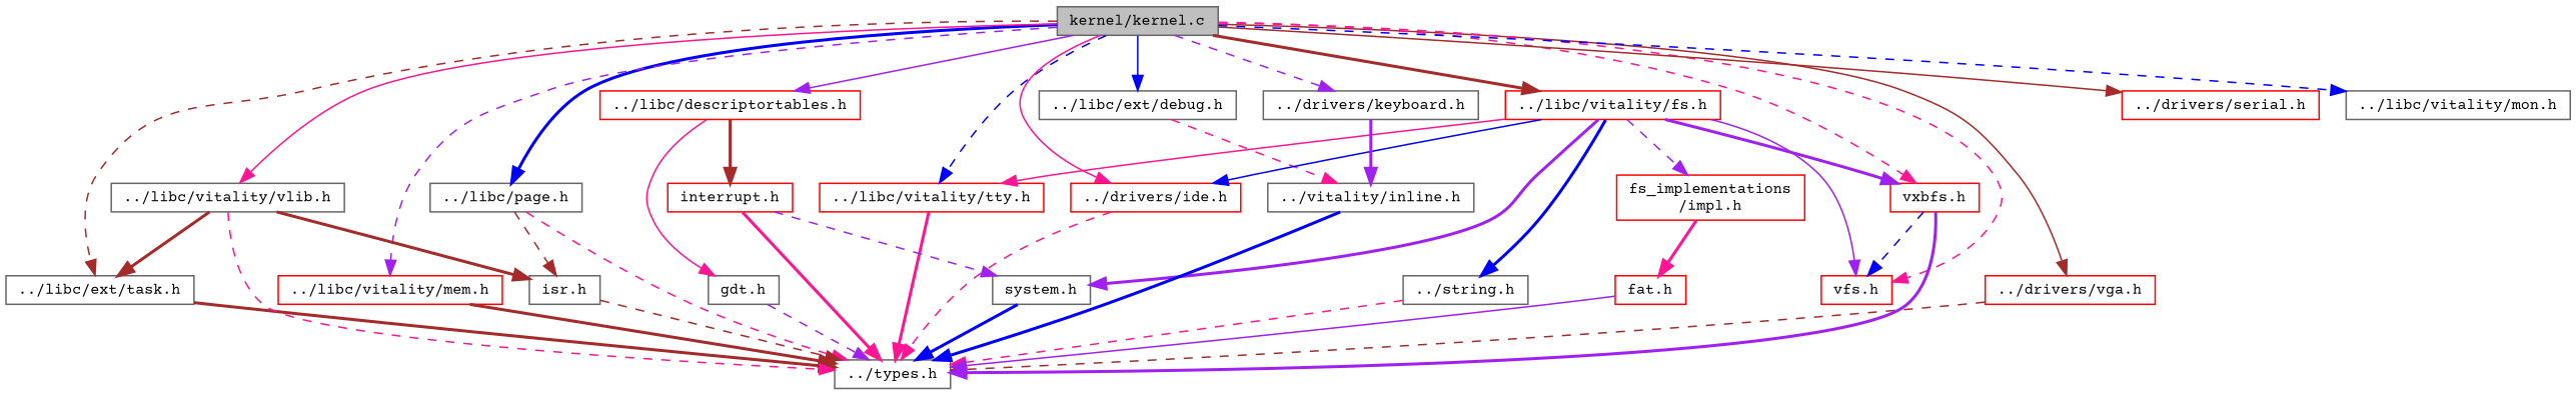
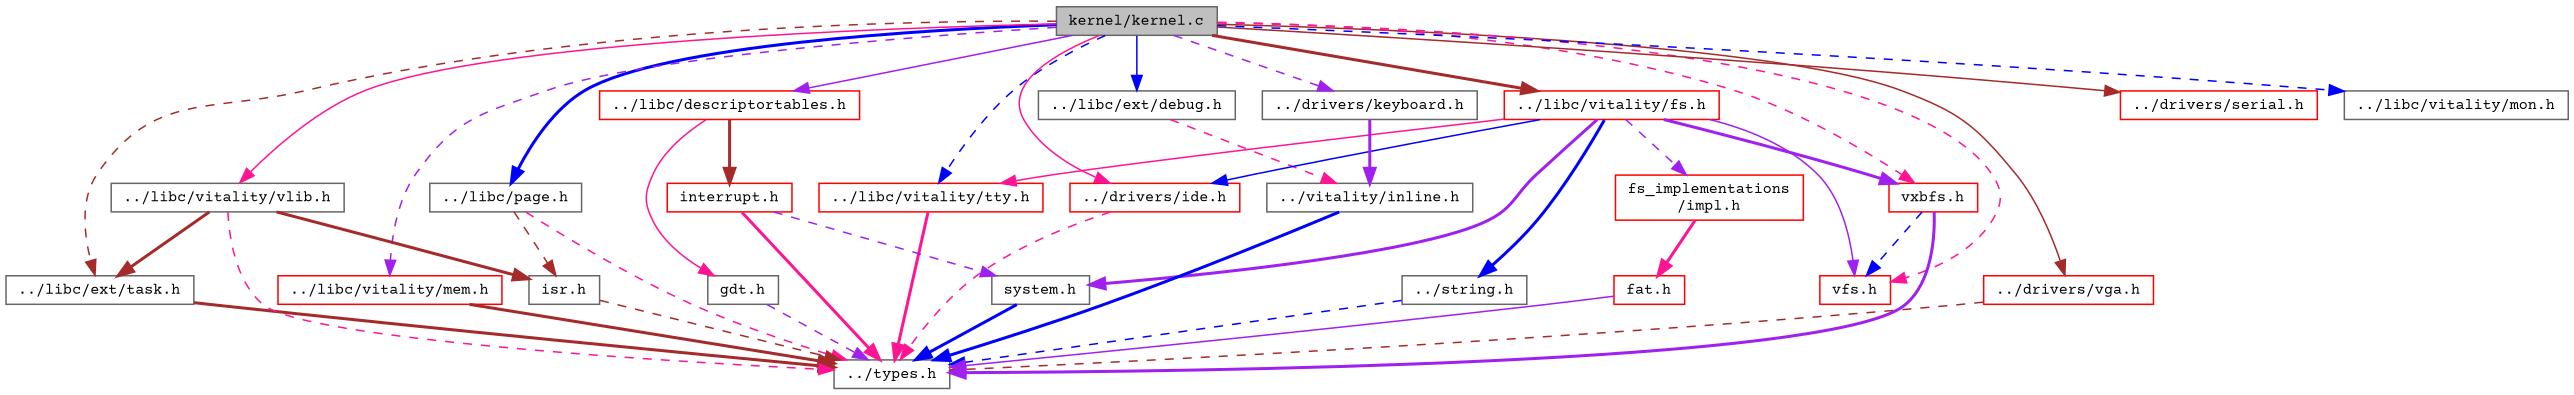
  digraph {
    fontname="Courier Prime"
    node [color=gray40 fillcolor=white fontname="Courier Prime" fontsize=10 shape=record style=filled]
    edge [color=deeppink fontname="Courier Prime" fontsize=10 labelfontname=Helvetica labelfontsize=10 style=dashed]
    n1 [fillcolor=grey75 fontcolor=black height=0.2 label="kernel/kernel.c" width=0.4]
    n2 [color=red height=0.2 label="../libc/vitality/tty.h" width=0.4]
    n3 [color=red height=0.2 label="../libc/descriptortables.h" width=0.4]
    n4 [height=0.2 label="../libc/page.h" width=0.4]
    n5 [height=0.2 label="../libc/ext/debug.h" width=0.4]
    n6 [color=red height=0.2 label="../drivers/vga.h" width=0.4]
    n7 [height=0.2 label="../libc/ext/task.h" width=0.4]
    n8 [color=red height=0.2 label="../libc/vitality/mem.h" width=0.4]
    n9 [height=0.2 label="../libc/vitality/vlib.h" width=0.4]
    n10 [color=red height=0.2 label="../drivers/ide.h" width=0.4]
    n11 [color=red height=0.2 label="../libc/vitality/fs.h" width=0.4]
    n12 [color=red height=0.2 label="vxbfs.h" width=0.4]
    n13 [color=red height=0.2 label="vfs.h" width=0.4]
    n14 [height=0.2 label="../drivers/keyboard.h" width=0.4]
    n15 [color=red height=0.2 label="../drivers/serial.h" width=0.4]
    n16 [height=0.2 label="../libc/vitality/mon.h" width=0.4]
    n17 [height=0.2 label="../types.h" width=0.4]
    n18 [height=0.2 label="gdt.h" width=0.4]
    n19 [color=red height=0.2 label="interrupt.h" width=0.4]
    n20 [height=0.2 label="isr.h" width=0.4]
    n21 [height=0.2 label="../vitality/inline.h" width=0.4]
    n22 [height=0.2 label="system.h" width=0.4]
    n23 [height=0.2 label="../string.h" width=0.4]
    n24 [color=red height=0.2 label="fs_implementations\l/impl.h" width=0.4]
    n25 [color=red height=0.2 label="fat.h" width=0.4]
    n1 -> n2 [color=blue]
    n1 -> n3 [color=purple style=solid]
    n1 -> n4 [color=blue style=bold]
    n1 -> n5 [color=blue style=solid]
    n1 -> n6 [color=brown style=solid]
    n1 -> n7 [color=brown]
    n1 -> n8 [color=purple]
    n1 -> n9 [style=solid]
    n1 -> n10 [style=solid]
    n1 -> n11 [color=brown style=bold]
    n1 -> n12
    n1 -> n13
    n1 -> n14 [color=purple]
    n1 -> n15 [color=brown style=solid]
    n1 -> n16 [color=blue]
    n2 -> n17 [style=bold]
    n3 -> n18 [style=solid]
    n3 -> n19 [color=brown style=bold]
    n4 -> n17
    n4 -> n20 [color=brown]
    n5 -> n21
    n6 -> n17 [color=brown]
    n7 -> n17 [color=brown style=bold]
    n8 -> n17 [color=brown style=bold]
    n9 -> n7 [color=brown style=bold]
    n9 -> n17
    n9 -> n20 [color=brown style=bold]
    n10 -> n17
    n11 -> n2 [style=solid]
    n11 -> n10 [color=blue style=solid]
    n11 -> n12 [color=purple style=bold]
    n11 -> n13 [color=purple style=solid]
    n11 -> n22 [color=purple style=bold]
    n11 -> n23 [color=blue style=bold]
    n11 -> n24 [color=purple]
    n12 -> n13 [color=blue]
    n12 -> n17 [color=purple style=bold]
    n14 -> n21 [color=purple style=bold]
    n18 -> n17 [color=purple]
    n19 -> n17 [style=bold]
    n19 -> n22 [color=purple]
    n20 -> n17 [color=brown]
    n21 -> n17 [color=blue style=bold]
    n22 -> n17 [color=blue style=bold]
-   n23 -> n17
+   n23 -> n17 [color=blue]
    n24 -> n25 [style=bold]
    n25 -> n17 [color=purple style=solid]
  }
